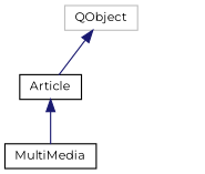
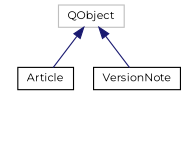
  digraph {
    fontname=Montserrat
    node [color=black fillcolor=white fontname=Montserrat fontsize=10 shape=record style=filled]
    edge [color=midnightblue dir=back fontname=Montserrat fontsize=10 labelfontname=Helvetica labelfontsize=10 style=solid]
-   n1 [height=0.2 label=MultiMedia width=0.4]
    n2 [height=0.2 label=Article width=0.4]
+   n3 [height=0.2 label=VersionNote width=0.4]
    n4 [color=grey75 height=0.2 label=QObject width=0.4]
-   n2 -> n1
    n4 -> n2
+   n4 -> n3
  }
